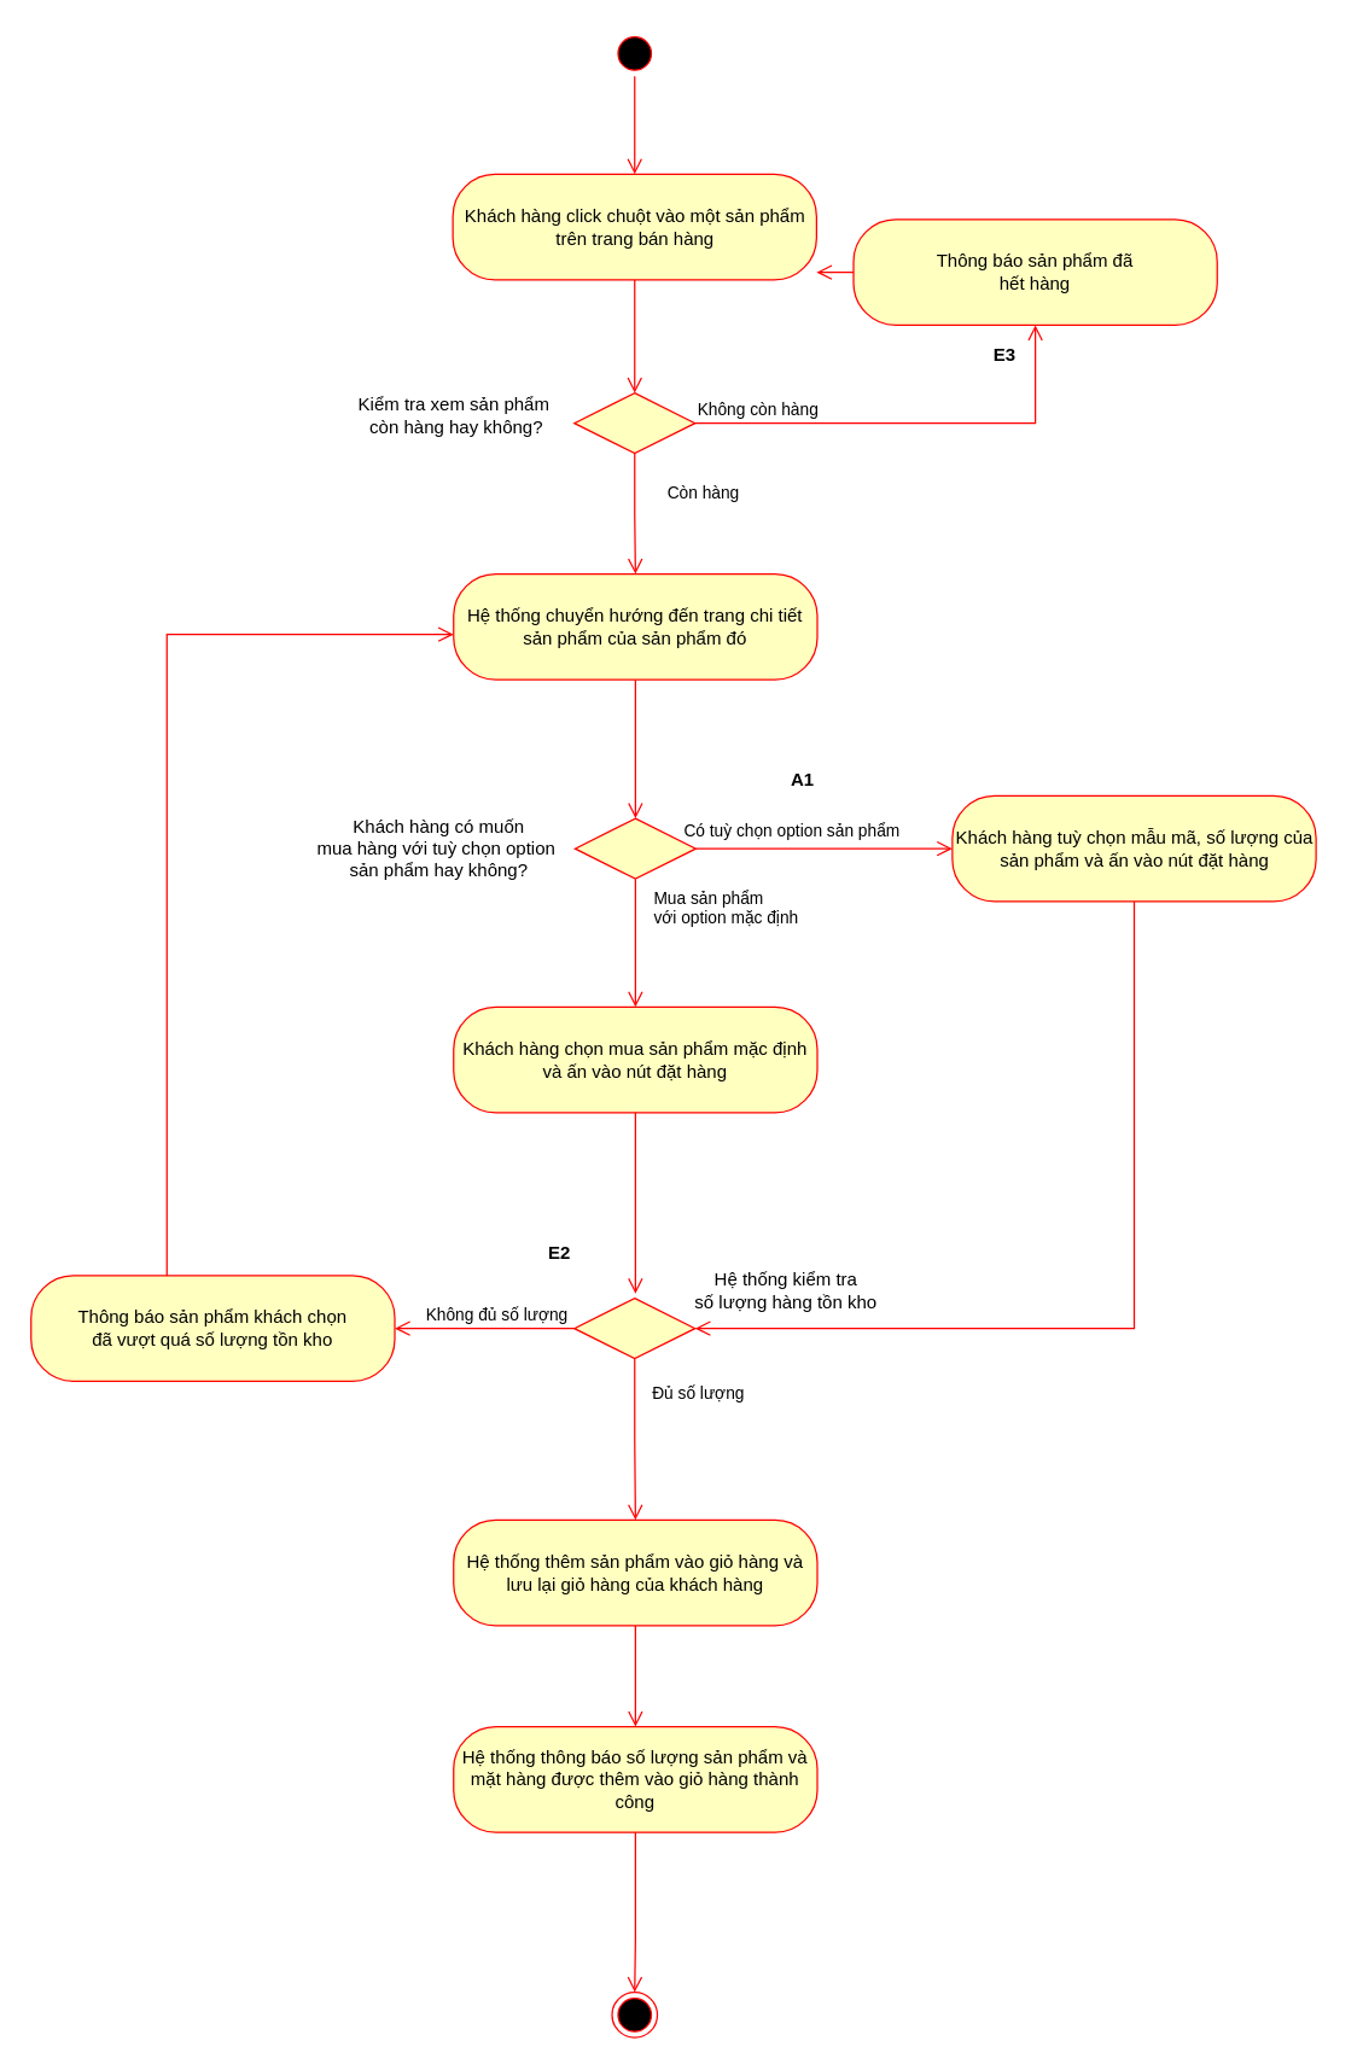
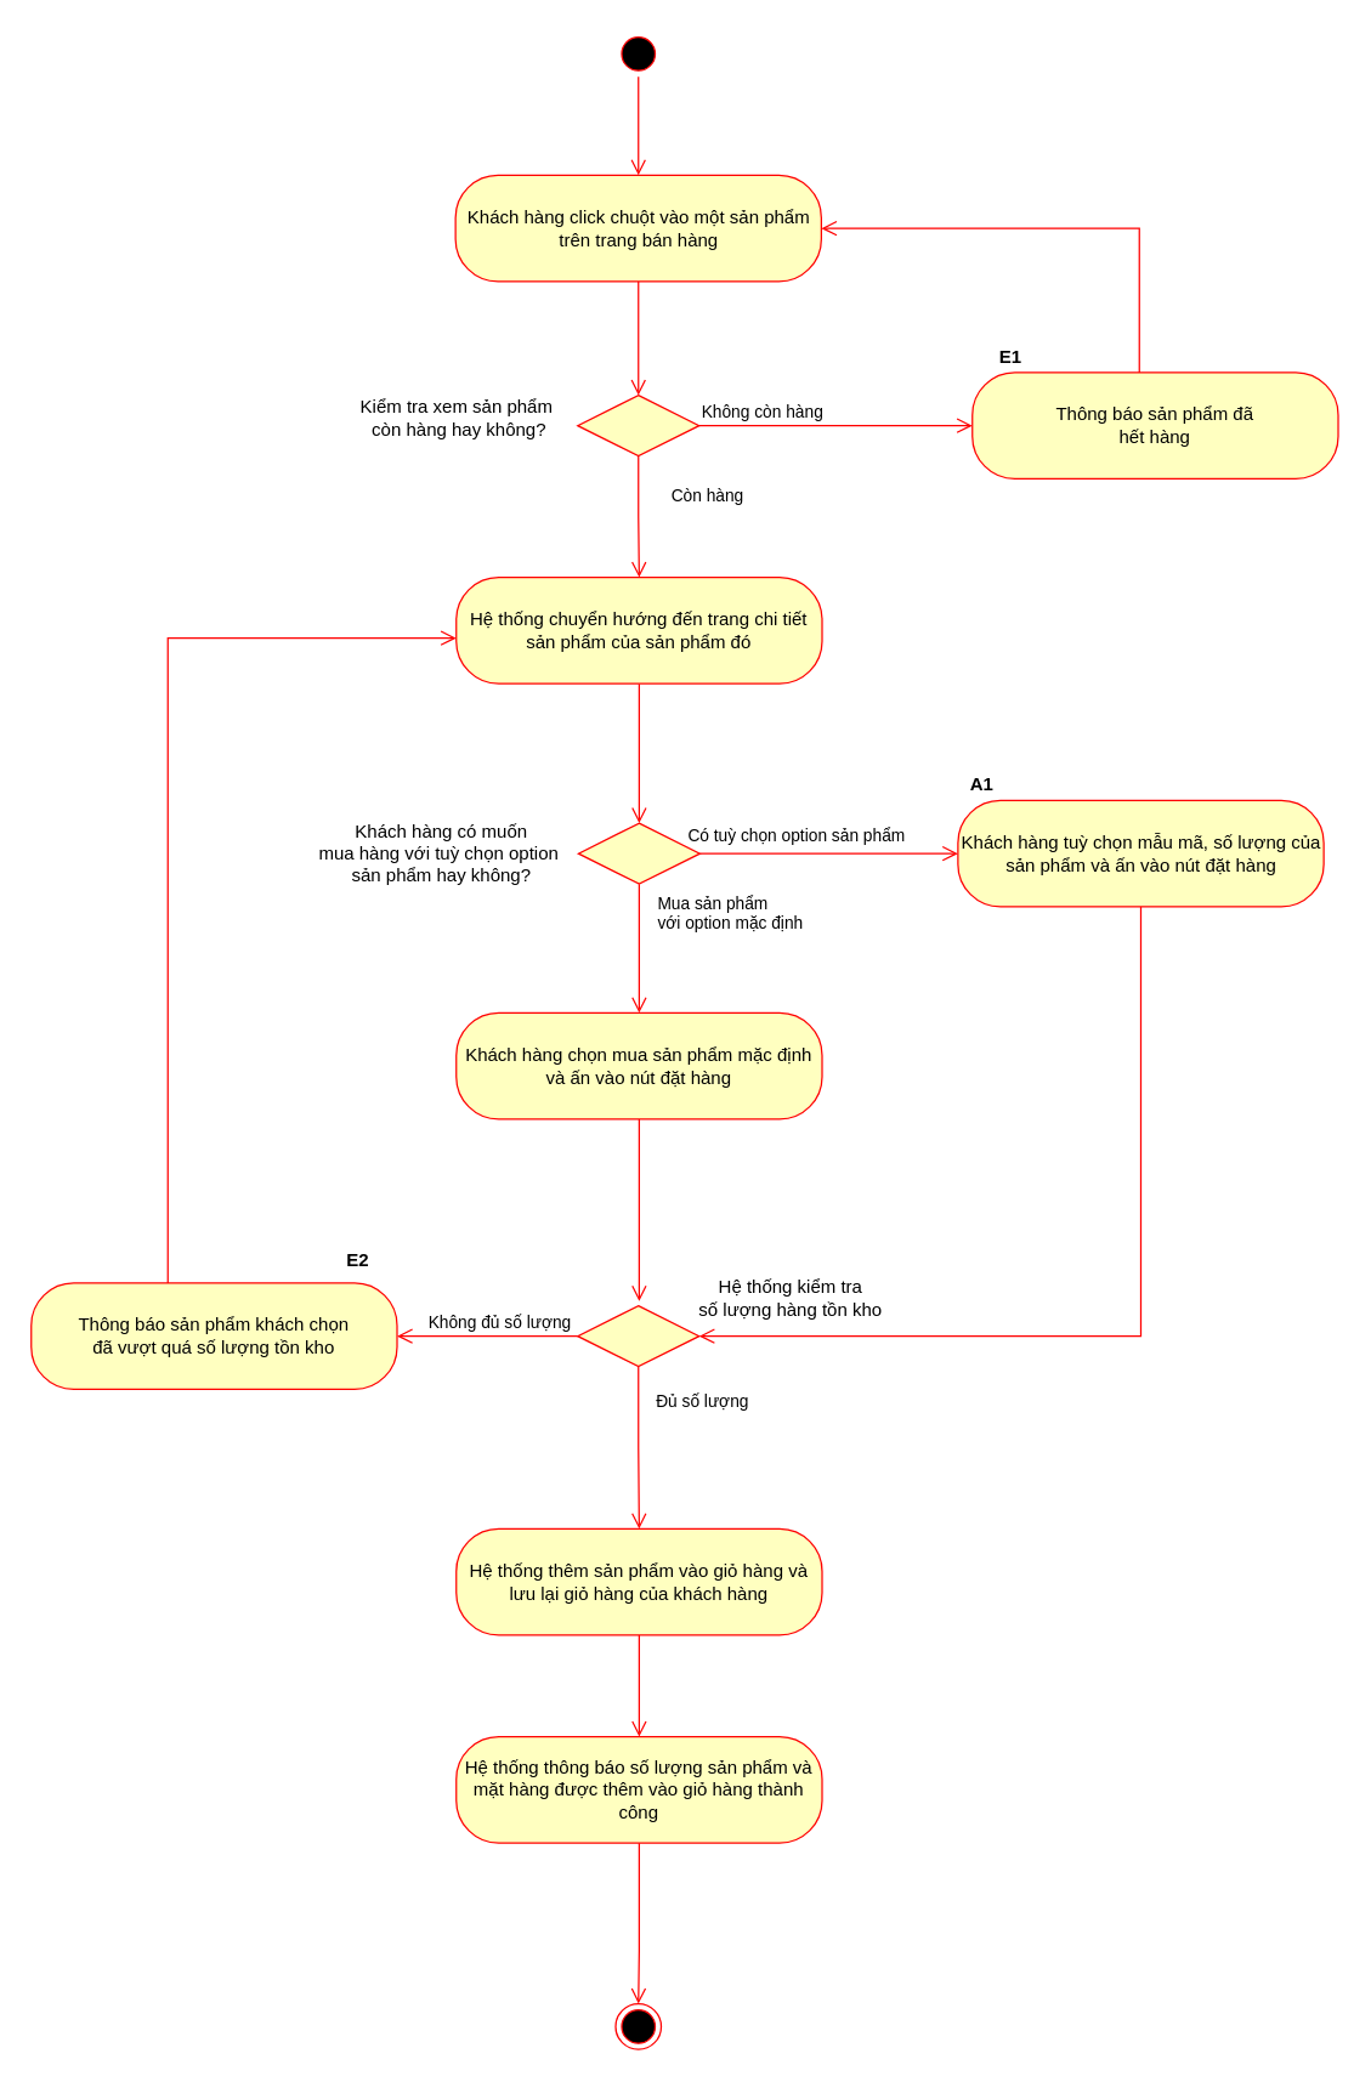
  <mxCell id="0" />
  <mxCell id="1" parent="0" />
  <mxCell id="2" value="" style="ellipse;html=1;shape=startState;fillColor=#000000;strokeColor=#ff0000;" parent="1" vertex="1"><mxGeometry x="405" y="20" width="30" height="30" as="geometry" /></mxCell>
  <mxCell id="3" value="" style="edgeStyle=orthogonalEdgeStyle;html=1;verticalAlign=bottom;endArrow=open;endSize=8;strokeColor=#ff0000;rounded=0;" parent="1" source="2" target="4" edge="1"><mxGeometry relative="1" as="geometry"><mxPoint x="411" y="85" as="targetPoint" /></mxGeometry></mxCell>
  <mxCell id="4" value="Khách hàng click chuột vào một sản phẩm&lt;br&gt;trên trang bán hàng" style="rounded=1;whiteSpace=wrap;html=1;arcSize=40;fontColor=#000000;fillColor=#ffffc0;strokeColor=#ff0000;" parent="1" vertex="1"><mxGeometry x="299.5" y="115" width="241" height="70" as="geometry" /></mxCell>
  <mxCell id="5" value="" style="edgeStyle=orthogonalEdgeStyle;html=1;verticalAlign=bottom;endArrow=open;endSize=8;strokeColor=#ff0000;rounded=0;" parent="1" source="6" target="11" edge="1"><mxGeometry relative="1" as="geometry"><mxPoint x="416" y="520" as="targetPoint" /><mxPoint x="431.024" y="450" as="sourcePoint" /><Array as="points" /></mxGeometry></mxCell>
  <mxCell id="6" value="Hệ thống chuyển hướng đến trang chi tiết sản phẩm của sản phẩm đó" style="rounded=1;whiteSpace=wrap;html=1;arcSize=40;fontColor=#000000;fillColor=#ffffc0;strokeColor=#ff0000;" parent="1" vertex="1"><mxGeometry x="300" y="380" width="241" height="70" as="geometry" /></mxCell>
  <mxCell id="7" value="Hệ thống thêm sản phẩm vào giỏ hàng và lưu lại giỏ hàng của khách hàng" style="rounded=1;whiteSpace=wrap;html=1;arcSize=40;fontColor=#000000;fillColor=#ffffc0;strokeColor=#ff0000;" parent="1" vertex="1"><mxGeometry x="300" y="1007" width="241" height="70" as="geometry" /></mxCell>
  <mxCell id="8" value="Hệ thống thông báo số lượng sản phẩm và mặt hàng được thêm vào giỏ hàng thành công" style="rounded=1;whiteSpace=wrap;html=1;arcSize=40;fontColor=#000000;fillColor=#ffffc0;strokeColor=#ff0000;" parent="1" vertex="1"><mxGeometry x="300" y="1144" width="241" height="70" as="geometry" /></mxCell>
  <mxCell id="9" value="" style="edgeStyle=orthogonalEdgeStyle;html=1;verticalAlign=bottom;endArrow=open;endSize=8;strokeColor=#ff0000;rounded=0;" parent="1" source="7" target="8" edge="1"><mxGeometry relative="1" as="geometry"><mxPoint x="419" y="1147" as="targetPoint" /><mxPoint x="419" y="1077" as="sourcePoint" /><Array as="points"><mxPoint x="421" y="1114" /><mxPoint x="421" y="1114" /></Array></mxGeometry></mxCell>
  <mxCell id="10" value="" style="edgeStyle=orthogonalEdgeStyle;html=1;verticalAlign=bottom;endArrow=open;endSize=8;strokeColor=#ff0000;rounded=0;" parent="1" source="15" edge="1"><mxGeometry relative="1" as="geometry"><mxPoint x="420.5" y="857" as="targetPoint" /><mxPoint x="420.5" y="737" as="sourcePoint" /><Array as="points" /></mxGeometry></mxCell>
  <mxCell id="11" value="" style="rhombus;whiteSpace=wrap;html=1;fillColor=#ffffc0;strokeColor=#ff0000;" parent="1" vertex="1"><mxGeometry x="380.5" y="542" width="80" height="40" as="geometry" /></mxCell>
  <mxCell id="12" value="" style="edgeStyle=orthogonalEdgeStyle;html=1;verticalAlign=bottom;endArrow=open;endSize=8;strokeColor=#ff0000;rounded=0;" parent="1" source="14" target="18" edge="1"><mxGeometry relative="1" as="geometry"><mxPoint x="541" y="892" as="targetPoint" /><mxPoint x="731.5" y="597" as="sourcePoint" /><Array as="points"><mxPoint x="751" y="880" /></Array></mxGeometry></mxCell>
- <mxCell id="13" value="&lt;b&gt;A1&lt;/b&gt;" style="text;html=1;align=center;verticalAlign=middle;resizable=0;points=[];autosize=1;strokeColor=none;fillColor=none;" parent="1" vertex="1"><mxGeometry x="515.5" y="507" width="30" height="20" as="geometry" /></mxCell>
+ <mxCell id="13" value="&lt;b&gt;A1&lt;/b&gt;" style="text;html=1;align=center;verticalAlign=middle;resizable=0;points=[];autosize=1;strokeColor=none;fillColor=none;" parent="1" vertex="1"><mxGeometry x="630.5" y="507" width="30" height="20" as="geometry" /></mxCell>
  <mxCell id="14" value="Khách hàng tuỳ chọn mẫu mã, số lượng của sản phẩm và ấn vào nút đặt hàng" style="rounded=1;whiteSpace=wrap;html=1;arcSize=40;fontColor=#000000;fillColor=#ffffc0;strokeColor=#ff0000;" parent="1" vertex="1"><mxGeometry x="630.5" y="527" width="241" height="70" as="geometry" /></mxCell>
  <mxCell id="15" value="Khách hàng chọn mua sản phẩm mặc định và ấn vào nút đặt hàng" style="rounded=1;whiteSpace=wrap;html=1;arcSize=40;fontColor=#000000;fillColor=#ffffc0;strokeColor=#ff0000;" parent="1" vertex="1"><mxGeometry x="300" y="667" width="241" height="70" as="geometry" /></mxCell>
  <mxCell id="16" value="Có tuỳ chọn option sản phẩm" style="edgeStyle=orthogonalEdgeStyle;html=1;align=left;verticalAlign=top;endArrow=open;endSize=8;strokeColor=#ff0000;rounded=0;" parent="1" source="11" target="14" edge="1"><mxGeometry x="-1" y="27" relative="1" as="geometry"><mxPoint x="420.5" y="667" as="targetPoint" /><mxPoint x="420.5" y="582" as="sourcePoint" /><mxPoint x="-10" y="2" as="offset" /></mxGeometry></mxCell>
  <mxCell id="17" value="Mua sản phẩm &lt;br&gt;với option mặc định" style="edgeStyle=orthogonalEdgeStyle;html=1;align=left;verticalAlign=bottom;endArrow=open;endSize=8;strokeColor=#ff0000;rounded=0;" parent="1" source="11" target="15" edge="1"><mxGeometry x="-0.176" y="10" relative="1" as="geometry"><mxPoint x="620.5" y="562" as="targetPoint" /><mxPoint x="460.5" y="562" as="sourcePoint" /><mxPoint as="offset" /></mxGeometry></mxCell>
  <mxCell id="18" value="" style="rhombus;whiteSpace=wrap;html=1;fillColor=#ffffc0;strokeColor=#ff0000;" parent="1" vertex="1"><mxGeometry x="380" y="860" width="80" height="40" as="geometry" /></mxCell>
  <mxCell id="19" value="Không đủ số lượng" style="edgeStyle=orthogonalEdgeStyle;html=1;align=left;verticalAlign=bottom;endArrow=open;endSize=8;strokeColor=#ff0000;rounded=0;" parent="1" source="18" target="23" edge="1"><mxGeometry x="0.681" relative="1" as="geometry"><mxPoint x="180" y="760" as="targetPoint" /><Array as="points"><mxPoint x="180" y="880" /></Array><mxPoint as="offset" /></mxGeometry></mxCell>
  <mxCell id="20" value="Đủ số lượng" style="edgeStyle=orthogonalEdgeStyle;html=1;align=left;verticalAlign=top;endArrow=open;endSize=8;strokeColor=#ff0000;rounded=0;" parent="1" source="18" target="7" edge="1"><mxGeometry x="-0.814" y="10" relative="1" as="geometry"><mxPoint x="420" y="960" as="targetPoint" /><mxPoint as="offset" /></mxGeometry></mxCell>
  <mxCell id="21" value="Hệ thống kiểm tra&lt;br&gt;số lượng hàng tồn kho" style="text;html=1;align=center;verticalAlign=middle;resizable=0;points=[];autosize=1;strokeColor=none;fillColor=none;" parent="1" vertex="1"><mxGeometry x="450" y="840" width="140" height="30" as="geometry" /></mxCell>
  <mxCell id="22" value="Khách hàng có muốn&lt;br&gt;mua hàng với tuỳ chọn option&amp;nbsp;&lt;br&gt;sản phẩm hay không?" style="text;html=1;align=center;verticalAlign=middle;resizable=0;points=[];autosize=1;strokeColor=none;fillColor=none;" parent="1" vertex="1"><mxGeometry x="200" y="537" width="180" height="50" as="geometry" /></mxCell>
  <mxCell id="23" value="Thông báo sản phẩm khách chọn &lt;br&gt;đã vượt quá số lượng tồn kho" style="rounded=1;whiteSpace=wrap;html=1;arcSize=40;fontColor=#000000;fillColor=#ffffc0;strokeColor=#ff0000;" parent="1" vertex="1"><mxGeometry x="20" y="845" width="241" height="70" as="geometry" /></mxCell>
  <mxCell id="24" value="" style="edgeStyle=orthogonalEdgeStyle;html=1;verticalAlign=bottom;endArrow=open;endSize=8;strokeColor=#ff0000;rounded=0;" parent="1" source="23" target="6" edge="1"><mxGeometry relative="1" as="geometry"><mxPoint x="430.5" y="867" as="targetPoint" /><mxPoint x="430.5" y="747" as="sourcePoint" /><Array as="points"><mxPoint x="110" y="420" /></Array></mxGeometry></mxCell>
  <mxCell id="25" value="" style="rhombus;whiteSpace=wrap;html=1;fillColor=#ffffc0;strokeColor=#ff0000;" parent="1" vertex="1"><mxGeometry x="380" y="260" width="80" height="40" as="geometry" /></mxCell>
  <mxCell id="26" value="Không còn hàng" style="edgeStyle=orthogonalEdgeStyle;html=1;align=left;verticalAlign=bottom;endArrow=open;endSize=8;strokeColor=#ff0000;rounded=0;" parent="1" source="25" target="30" edge="1"><mxGeometry x="-1" relative="1" as="geometry"><mxPoint x="560" y="280" as="targetPoint" /></mxGeometry></mxCell>
  <mxCell id="27" value="Còn hàng" style="edgeStyle=orthogonalEdgeStyle;html=1;align=left;verticalAlign=top;endArrow=open;endSize=8;strokeColor=#ff0000;rounded=0;" parent="1" source="25" target="6" edge="1"><mxGeometry x="-0.667" y="20" relative="1" as="geometry"><mxPoint x="420" y="365" as="targetPoint" /><mxPoint as="offset" /></mxGeometry></mxCell>
  <mxCell id="28" value="Kiểm tra xem sản phẩm&lt;br&gt;&amp;nbsp;còn hàng hay không?" style="text;html=1;align=center;verticalAlign=middle;resizable=0;points=[];autosize=1;strokeColor=none;fillColor=none;" parent="1" vertex="1"><mxGeometry x="230" y="260" width="140" height="30" as="geometry" /></mxCell>
  <mxCell id="29" value="" style="edgeStyle=orthogonalEdgeStyle;html=1;verticalAlign=bottom;endArrow=open;endSize=8;strokeColor=#ff0000;rounded=0;" parent="1" source="4" target="25" edge="1"><mxGeometry relative="1" as="geometry"><mxPoint x="430.5" y="552" as="targetPoint" /><mxPoint x="430.5" y="460" as="sourcePoint" /><Array as="points" /></mxGeometry></mxCell>
- <mxCell id="30" value="Thông báo sản phẩm đã&lt;br&gt;hết hàng" style="rounded=1;whiteSpace=wrap;html=1;arcSize=40;fontColor=#000000;fillColor=#ffffc0;strokeColor=#ff0000;" parent="1" vertex="1"><mxGeometry x="565" y="145" width="241" height="70" as="geometry" /></mxCell>
+ <mxCell id="30" value="Thông báo sản phẩm đã&lt;br&gt;hết hàng" style="rounded=1;whiteSpace=wrap;html=1;arcSize=40;fontColor=#000000;fillColor=#ffffc0;strokeColor=#ff0000;" parent="1" vertex="1"><mxGeometry x="640" y="245" width="241" height="70" as="geometry" /></mxCell>
  <mxCell id="31" value="" style="edgeStyle=orthogonalEdgeStyle;html=1;verticalAlign=bottom;endArrow=open;endSize=8;strokeColor=#ff0000;rounded=0;" parent="1" source="30" target="4" edge="1"><mxGeometry relative="1" as="geometry"><mxPoint x="430" y="270" as="targetPoint" /><mxPoint x="430" y="195" as="sourcePoint" /><Array as="points"><mxPoint x="750" y="150" /></Array></mxGeometry></mxCell>
- <mxCell id="32" value="&lt;b&gt;E3&lt;/b&gt;" style="text;html=1;align=center;verticalAlign=middle;resizable=0;points=[];autosize=1;strokeColor=none;fillColor=none;" parent="1" vertex="1"><mxGeometry x="650" y="225" width="30" height="20" as="geometry" /></mxCell>
- <mxCell id="33" value="&lt;b&gt;E2&lt;/b&gt;" style="text;html=1;align=center;verticalAlign=middle;resizable=0;points=[];autosize=1;strokeColor=none;fillColor=none;" parent="1" vertex="1"><mxGeometry x="355" y="820" width="30" height="20" as="geometry" /></mxCell>
+ <mxCell id="32" value="&lt;b&gt;E1&lt;/b&gt;" style="text;html=1;align=center;verticalAlign=middle;resizable=0;points=[];autosize=1;strokeColor=none;fillColor=none;" parent="1" vertex="1"><mxGeometry x="650" y="225" width="30" height="20" as="geometry" /></mxCell>
+ <mxCell id="33" value="&lt;b&gt;E2&lt;/b&gt;" style="text;html=1;align=center;verticalAlign=middle;resizable=0;points=[];autosize=1;strokeColor=none;fillColor=none;" parent="1" vertex="1"><mxGeometry x="220" y="820" width="30" height="20" as="geometry" /></mxCell>
  <mxCell id="34" value="" style="ellipse;html=1;shape=endState;fillColor=#000000;strokeColor=#ff0000;" parent="1" vertex="1"><mxGeometry x="405" y="1320" width="30" height="30" as="geometry" /></mxCell>
  <mxCell id="35" value="" style="edgeStyle=orthogonalEdgeStyle;html=1;verticalAlign=bottom;endArrow=open;endSize=8;strokeColor=#ff0000;rounded=0;" parent="1" source="8" target="34" edge="1"><mxGeometry relative="1" as="geometry"><mxPoint x="645" y="1297" as="targetPoint" /><mxPoint x="645" y="1230" as="sourcePoint" /><Array as="points"><mxPoint x="420" y="1285" /></Array></mxGeometry></mxCell>
